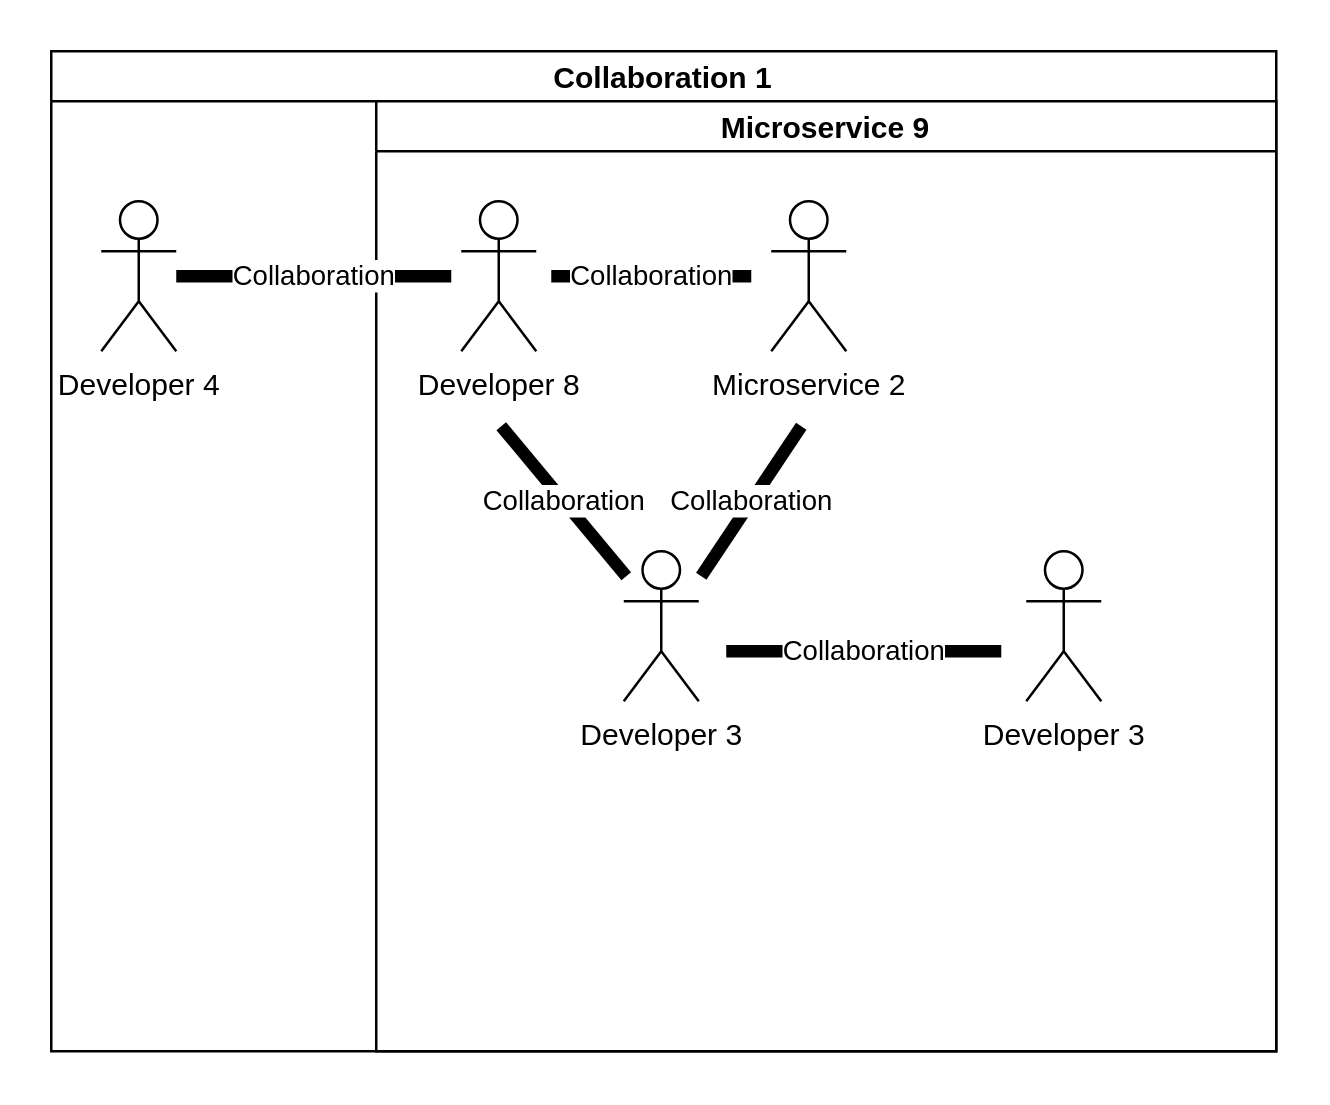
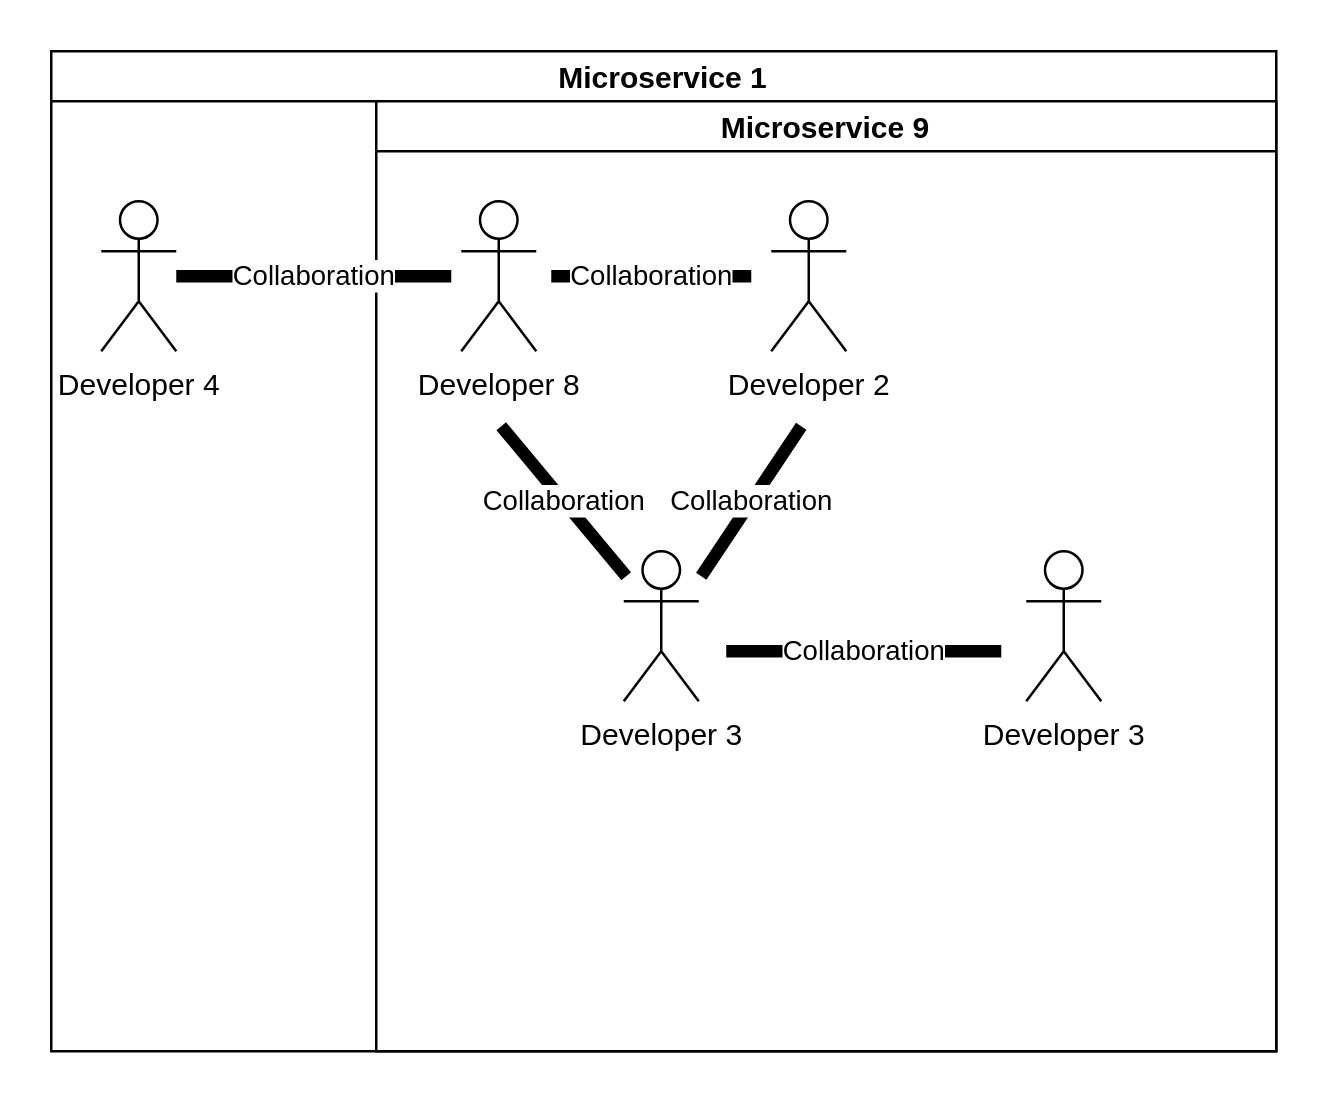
  <mxCell id="0" />
  <mxCell id="1" parent="0" />
- <mxCell id="2" value="Collaboration 1" style="swimlane;startSize=20;horizontal=1;containerType=tree;" vertex="1" parent="1"><mxGeometry x="20" y="20" width="490" height="400" as="geometry"><mxRectangle x="80" y="250" width="120" height="30" as="alternateBounds" /></mxGeometry></mxCell>
+ <mxCell id="2" value="Microservice 1" style="swimlane;startSize=20;horizontal=1;containerType=tree;" vertex="1" parent="1"><mxGeometry x="20" y="20" width="490" height="400" as="geometry"><mxRectangle x="80" y="250" width="120" height="30" as="alternateBounds" /></mxGeometry></mxCell>
  <mxCell id="3" value="Developer 4" style="shape=umlActor;verticalLabelPosition=bottom;verticalAlign=top;html=1;outlineConnect=0;" vertex="1" parent="2"><mxGeometry x="20" y="60" width="30" height="60" as="geometry" /></mxCell>
  <mxCell id="4" value="Microservice 9" style="swimlane;startSize=20;horizontal=1;containerType=tree;" vertex="1" parent="2"><mxGeometry x="130" y="20" width="360" height="380" as="geometry"><mxRectangle x="80" y="250" width="120" height="30" as="alternateBounds" /></mxGeometry></mxCell>
  <mxCell id="5" value="Developer 3" style="shape=umlActor;verticalLabelPosition=bottom;verticalAlign=top;html=1;outlineConnect=0;" vertex="1" parent="4"><mxGeometry x="260" y="180" width="30" height="60" as="geometry" /></mxCell>
  <mxCell id="6" value="Developer 8" style="shape=umlActor;verticalLabelPosition=bottom;verticalAlign=top;html=1;outlineConnect=0;" vertex="1" parent="4"><mxGeometry x="34" y="40" width="30" height="60" as="geometry" /></mxCell>
- <mxCell id="7" value="Microservice 2" style="shape=umlActor;verticalLabelPosition=bottom;verticalAlign=top;html=1;outlineConnect=0;" vertex="1" parent="4"><mxGeometry x="158" y="40" width="30" height="60" as="geometry" /></mxCell>
+ <mxCell id="7" value="Developer 2" style="shape=umlActor;verticalLabelPosition=bottom;verticalAlign=top;html=1;outlineConnect=0;" vertex="1" parent="4"><mxGeometry x="158" y="40" width="30" height="60" as="geometry" /></mxCell>
  <mxCell id="8" value="Developer 3" style="shape=umlActor;verticalLabelPosition=bottom;verticalAlign=top;html=1;outlineConnect=0;" vertex="1" parent="4"><mxGeometry x="99" y="180" width="30" height="60" as="geometry" /></mxCell>
  <mxCell id="9" value="Collaboration" style="endArrow=none;html=1;rounded=0;strokeWidth=5;" edge="1" parent="4"><mxGeometry width="50" height="50" relative="1" as="geometry"><mxPoint x="140" y="220" as="sourcePoint" /><mxPoint x="250" y="220" as="targetPoint" /></mxGeometry></mxCell>
  <mxCell id="10" value="Collaboration" style="endArrow=none;html=1;rounded=0;strokeWidth=5;" edge="1" parent="4" source="3"><mxGeometry width="50" height="50" relative="1" as="geometry"><mxPoint x="-40" y="69.5" as="sourcePoint" /><mxPoint x="30" y="70" as="targetPoint" /></mxGeometry></mxCell>
  <mxCell id="11" value="Collaboration" style="endArrow=none;html=1;rounded=0;strokeWidth=5;" edge="1" parent="1"><mxGeometry width="50" height="50" relative="1" as="geometry"><mxPoint x="280" y="230" as="sourcePoint" /><mxPoint x="320" y="170" as="targetPoint" /></mxGeometry></mxCell>
  <mxCell id="12" value="Collaboration" style="endArrow=none;html=1;rounded=0;strokeWidth=5;" edge="1" parent="1"><mxGeometry width="50" height="50" relative="1" as="geometry"><mxPoint x="220" y="110" as="sourcePoint" /><mxPoint x="300" y="110" as="targetPoint" /></mxGeometry></mxCell>
  <mxCell id="13" value="Collaboration" style="endArrow=none;html=1;rounded=0;strokeWidth=5;" edge="1" parent="1"><mxGeometry width="50" height="50" relative="1" as="geometry"><mxPoint x="250" y="230" as="sourcePoint" /><mxPoint x="200" y="170" as="targetPoint" /></mxGeometry></mxCell>
